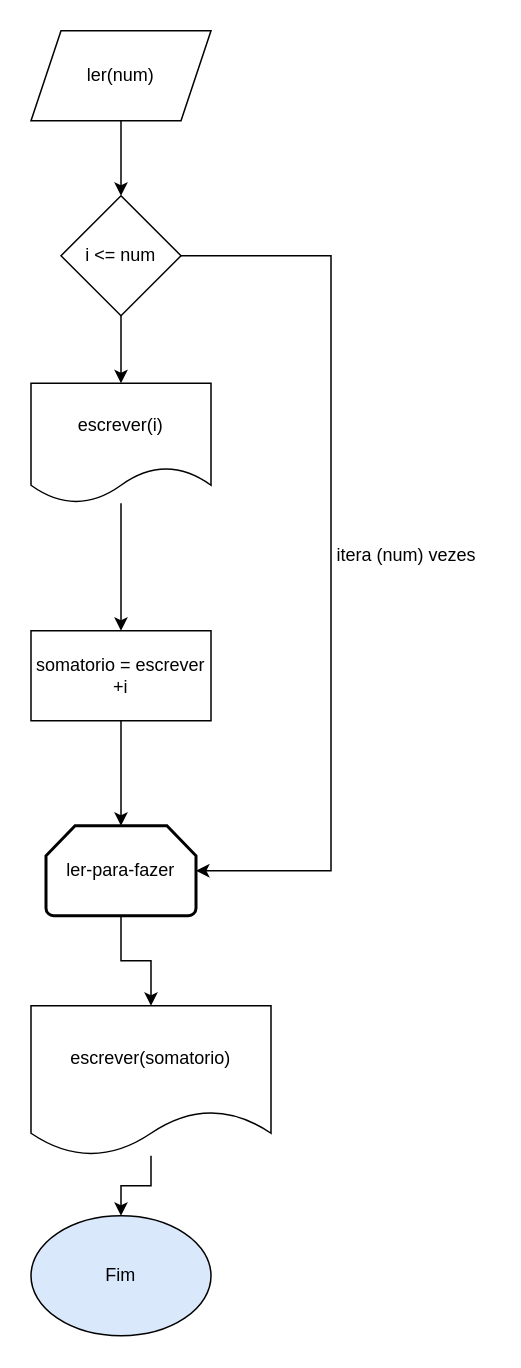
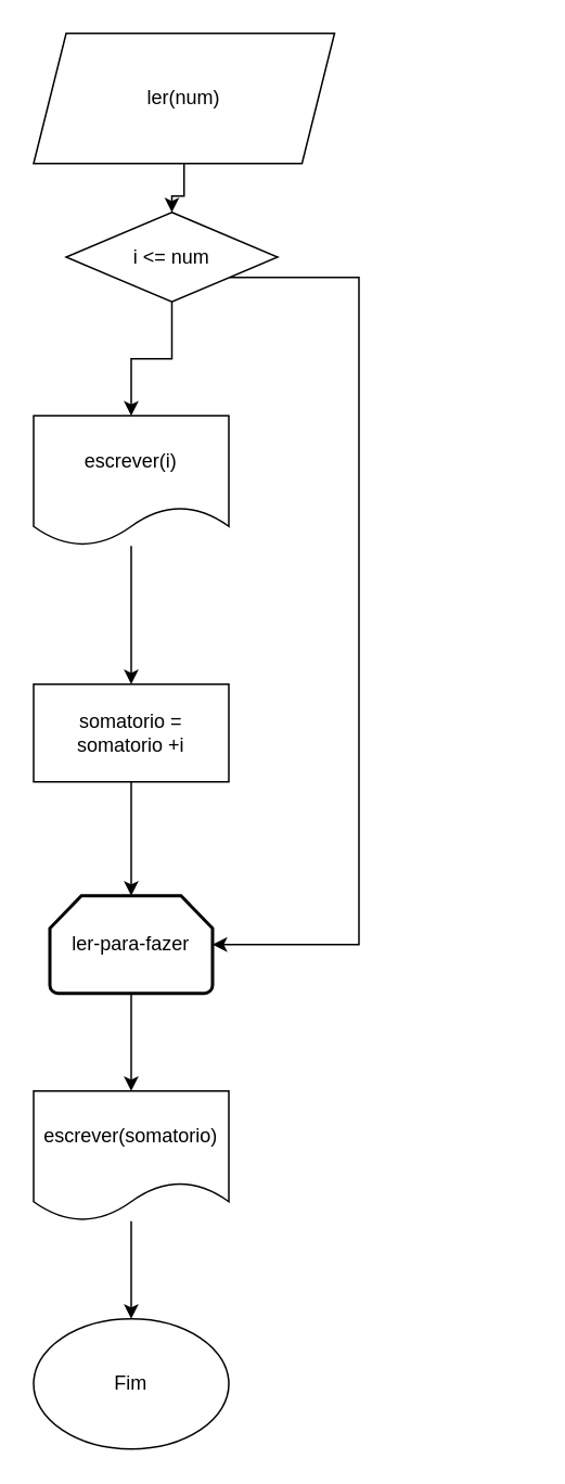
  <mxCell id="0" />
  <mxCell id="1" parent="0" />
  <mxCell id="2" style="edgeStyle=orthogonalEdgeStyle;rounded=0;orthogonalLoop=1;jettySize=auto;html=1;entryX=0.5;entryY=0;entryDx=0;entryDy=0;" parent="1" source="3" target="6" edge="1"><mxGeometry relative="1" as="geometry" /></mxCell>
- <mxCell id="3" value="ler(num)" style="shape=parallelogram;perimeter=parallelogramPerimeter;whiteSpace=wrap;html=1;fixedSize=1;" parent="1" vertex="1"><mxGeometry x="20" y="20" width="120" height="60" as="geometry" /></mxCell>
+ <mxCell id="3" value="ler(num)" style="shape=parallelogram;perimeter=parallelogramPerimeter;whiteSpace=wrap;html=1;fixedSize=1;" parent="1" vertex="1"><mxGeometry x="20" y="20" width="185" height="80" as="geometry" /></mxCell>
  <mxCell id="4" style="edgeStyle=orthogonalEdgeStyle;rounded=0;orthogonalLoop=1;jettySize=auto;html=1;entryX=0.5;entryY=0;entryDx=0;entryDy=0;" parent="1" source="6" target="8" edge="1"><mxGeometry relative="1" as="geometry" /></mxCell>
  <mxCell id="5" style="edgeStyle=orthogonalEdgeStyle;rounded=0;orthogonalLoop=1;jettySize=auto;html=1;entryX=1;entryY=0.5;entryDx=0;entryDy=0;entryPerimeter=0;" parent="1" source="6" target="12" edge="1"><mxGeometry relative="1" as="geometry"><Array as="points"><mxPoint x="220" y="170" /><mxPoint x="220" y="580" /></Array></mxGeometry></mxCell>
- <mxCell id="6" value="i &amp;lt;= num" style="rhombus;whiteSpace=wrap;html=1;" parent="1" vertex="1"><mxGeometry x="40" y="130" width="80" height="80" as="geometry" /></mxCell>
+ <mxCell id="6" value="i &amp;lt;= num" style="rhombus;whiteSpace=wrap;html=1;" parent="1" vertex="1"><mxGeometry x="40" y="130" width="130" height="55" as="geometry" /></mxCell>
  <mxCell id="7" style="edgeStyle=orthogonalEdgeStyle;rounded=0;orthogonalLoop=1;jettySize=auto;html=1;entryX=0.5;entryY=0;entryDx=0;entryDy=0;" parent="1" source="8" target="10" edge="1"><mxGeometry relative="1" as="geometry" /></mxCell>
  <mxCell id="8" value="escrever(i)" style="shape=document;whiteSpace=wrap;html=1;boundedLbl=1;" parent="1" vertex="1"><mxGeometry x="20" y="255" width="120" height="80" as="geometry" /></mxCell>
  <mxCell id="9" style="edgeStyle=orthogonalEdgeStyle;rounded=0;orthogonalLoop=1;jettySize=auto;html=1;entryX=0.5;entryY=0;entryDx=0;entryDy=0;entryPerimeter=0;" parent="1" source="10" target="12" edge="1"><mxGeometry relative="1" as="geometry" /></mxCell>
- <mxCell id="10" value="somatorio = escrever +i" style="rounded=0;whiteSpace=wrap;html=1;" parent="1" vertex="1"><mxGeometry x="20" y="420" width="120" height="60" as="geometry" /></mxCell>
+ <mxCell id="10" value="somatorio = somatorio +i" style="rounded=0;whiteSpace=wrap;html=1;" parent="1" vertex="1"><mxGeometry x="20" y="420" width="120" height="60" as="geometry" /></mxCell>
  <mxCell id="11" style="edgeStyle=orthogonalEdgeStyle;rounded=0;orthogonalLoop=1;jettySize=auto;html=1;" parent="1" source="12" target="15" edge="1"><mxGeometry relative="1" as="geometry" /></mxCell>
  <mxCell id="12" value="ler-para-fazer" style="strokeWidth=2;html=1;shape=mxgraph.flowchart.loop_limit;whiteSpace=wrap;" parent="1" vertex="1"><mxGeometry x="30" y="550" width="100" height="60" as="geometry" /></mxCell>
- <mxCell id="13" value="Fim" style="ellipse;whiteSpace=wrap;html=1;fillColor=#dae8fc;" parent="1" vertex="1"><mxGeometry x="20" y="810" width="120" height="80" as="geometry" /></mxCell>
+ <mxCell id="13" value="Fim" style="ellipse;whiteSpace=wrap;html=1;" parent="1" vertex="1"><mxGeometry x="20" y="810" width="120" height="80" as="geometry" /></mxCell>
  <mxCell id="14" style="edgeStyle=orthogonalEdgeStyle;rounded=0;orthogonalLoop=1;jettySize=auto;html=1;" parent="1" source="15" target="13" edge="1"><mxGeometry relative="1" as="geometry" /></mxCell>
- <mxCell id="15" value="escrever(somatorio)" style="shape=document;whiteSpace=wrap;html=1;boundedLbl=1;" parent="1" vertex="1"><mxGeometry x="20" y="670" width="160" height="100" as="geometry" /></mxCell>
- <mxCell id="16" value="itera (num) vezes" style="text;html=1;align=center;verticalAlign=middle;resizable=0;points=[];autosize=1;" parent="1" vertex="1"><mxGeometry x="215" y="360" width="110" height="20" as="geometry" /></mxCell>
+ <mxCell id="15" value="escrever(somatorio)" style="shape=document;whiteSpace=wrap;html=1;boundedLbl=1;" parent="1" vertex="1"><mxGeometry x="20" y="670" width="120" height="80" as="geometry" /></mxCell>
